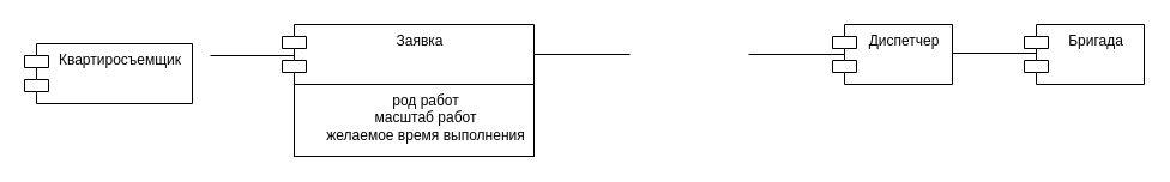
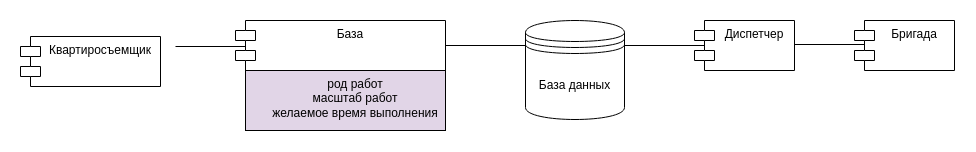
  <mxCell id="0" />
  <mxCell id="1" parent="0" />
  <mxCell id="2" value="Квартиросъемщик" style="shape=module;align=left;spacingLeft=20;align=center;verticalAlign=top;whiteSpace=wrap;html=1;" parent="1" vertex="1"><mxGeometry x="20" y="36" width="140" height="50" as="geometry" /></mxCell>
- <mxCell id="3" value="Заявка" style="shape=module;align=left;spacingLeft=20;align=center;verticalAlign=top;whiteSpace=wrap;html=1;" parent="1" vertex="1"><mxGeometry x="235" width="210" height="50" as="geometry" y="20" /></mxCell>
- <mxCell id="4" value="род работ&lt;br&gt;масштаб работ&lt;br&gt;желаемое время выполнения" style="whiteSpace=wrap;html=1;verticalAlign=top;spacingLeft=20;align=center;" parent="1" vertex="1"><mxGeometry x="245" y="70" width="200" height="60" as="geometry" /></mxCell>
+ <mxCell id="3" value="База" style="shape=module;align=left;spacingLeft=20;align=center;verticalAlign=top;whiteSpace=wrap;html=1;" parent="1" vertex="1"><mxGeometry x="235" width="210" height="50" as="geometry" y="20" /></mxCell>
+ <mxCell id="4" value="род работ&lt;br&gt;масштаб работ&lt;br&gt;желаемое время выполнения" style="whiteSpace=wrap;html=1;verticalAlign=top;spacingLeft=20;align=center;fillColor=#e1d5e7;" parent="1" vertex="1"><mxGeometry x="245" y="70" width="200" height="60" as="geometry" /></mxCell>
  <mxCell id="5" value="Диспетчер" style="shape=module;align=left;spacingLeft=20;align=center;verticalAlign=top;whiteSpace=wrap;html=1;" parent="1" vertex="1"><mxGeometry x="694" width="100" height="50" as="geometry" y="20" /></mxCell>
  <mxCell id="6" value="Бригада" style="shape=module;align=left;spacingLeft=20;align=center;verticalAlign=top;whiteSpace=wrap;html=1;" parent="1" vertex="1"><mxGeometry x="854" width="100" height="50" as="geometry" y="20" /></mxCell>
  <mxCell id="7" value="" style="line;strokeWidth=1;fillColor=none;align=left;verticalAlign=middle;spacingTop=-1;spacingLeft=3;spacingRight=3;rotatable=0;labelPosition=right;points=[];portConstraint=eastwest;strokeColor=inherit;" parent="1" vertex="1"><mxGeometry x="175" y="42" width="70" height="8" as="geometry" /></mxCell>
  <mxCell id="8" value="" style="line;strokeWidth=1;fillColor=none;align=left;verticalAlign=middle;spacingTop=-1;spacingLeft=3;spacingRight=3;rotatable=0;labelPosition=right;points=[];portConstraint=eastwest;strokeColor=inherit;" parent="1" vertex="1"><mxGeometry x="624" y="41" width="80" height="8" as="geometry" /></mxCell>
  <mxCell id="9" value="" style="line;strokeWidth=1;fillColor=none;align=left;verticalAlign=middle;spacingTop=-1;spacingLeft=3;spacingRight=3;rotatable=0;labelPosition=right;points=[];portConstraint=eastwest;strokeColor=inherit;" parent="1" vertex="1"><mxGeometry x="794" y="40" width="70" height="8" as="geometry" /></mxCell>
  <mxCell id="10" value="" style="line;strokeWidth=1;fillColor=none;align=left;verticalAlign=middle;spacingTop=-1;spacingLeft=3;spacingRight=3;rotatable=0;labelPosition=right;points=[];portConstraint=eastwest;strokeColor=inherit;" vertex="1" parent="1"><mxGeometry x="445" y="41" width="80" height="8" as="geometry" /></mxCell>
+ <mxCell id="11" value="База данных" style="shape=datastore;whiteSpace=wrap;html=1;" vertex="1" parent="1"><mxGeometry x="525" width="99" height="99" as="geometry" y="20" /></mxCell>
